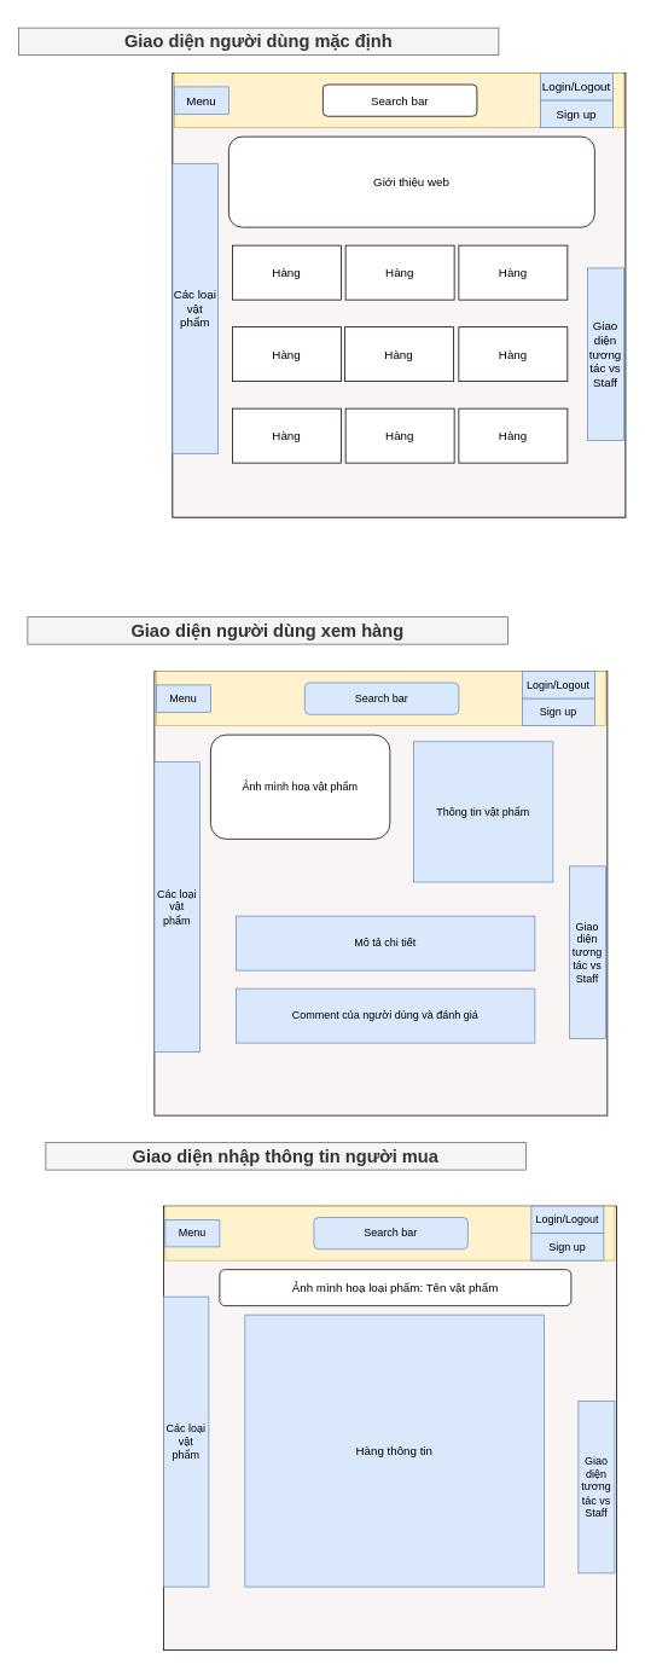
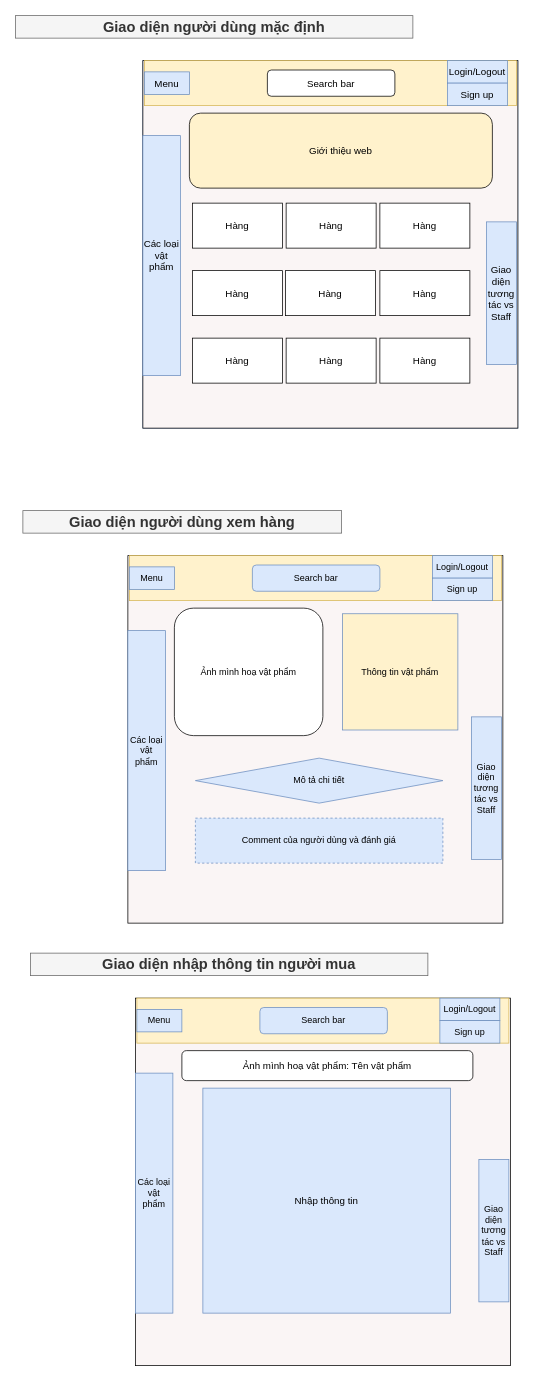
  <mxCell id="0" />
  <mxCell id="1" parent="0" />
  <mxCell id="2" value="" style="group;fillColor=#dae8fc;strokeColor=#6c8ebf;fontSize=13;" parent="1" vertex="1" connectable="0"><mxGeometry x="190" y="80" width="500" height="490" as="geometry" /></mxCell>
  <mxCell id="3" value="" style="rounded=0;whiteSpace=wrap;html=1;fillColor=light-dark(#faf5f5, #ededed);fontSize=13;" parent="2" vertex="1"><mxGeometry width="500" height="490" as="geometry" /></mxCell>
  <mxCell id="4" value="Các loại vật phẩm" style="rounded=0;whiteSpace=wrap;html=1;fillColor=#dae8fc;strokeColor=#6c8ebf;fontSize=13;" parent="2" vertex="1"><mxGeometry y="100" width="50" height="320" as="geometry" /></mxCell>
  <mxCell id="5" value="(fixed)" style="rounded=0;whiteSpace=wrap;html=1;fillColor=#fff2cc;strokeColor=#d6b656;fontSize=13;" parent="2" vertex="1"><mxGeometry x="2" width="496" height="60" as="geometry" /></mxCell>
  <mxCell id="6" value="Menu" style="text;html=1;align=center;verticalAlign=middle;whiteSpace=wrap;rounded=0;fillColor=#dae8fc;strokeColor=#6c8ebf;fontSize=13;" parent="2" vertex="1"><mxGeometry x="2" y="15" width="60" height="30" as="geometry" /></mxCell>
  <mxCell id="7" value="Search bar" style="rounded=1;whiteSpace=wrap;html=1;fontSize=13;" parent="2" vertex="1"><mxGeometry x="166" y="12.5" width="170" height="35" as="geometry" /></mxCell>
  <mxCell id="8" value="Login/Logout" style="text;html=1;align=center;verticalAlign=middle;whiteSpace=wrap;rounded=0;fillColor=#dae8fc;strokeColor=#6c8ebf;fontSize=13;" parent="2" vertex="1"><mxGeometry x="406" width="80" height="30" as="geometry" /></mxCell>
  <mxCell id="9" value="Sign up" style="text;html=1;align=center;verticalAlign=middle;whiteSpace=wrap;rounded=0;fillColor=#dae8fc;strokeColor=#6c8ebf;fontSize=13;" parent="2" vertex="1"><mxGeometry x="406" y="30" width="80" height="30" as="geometry" /></mxCell>
- <mxCell id="10" value="Giới thiệu web" style="rounded=1;whiteSpace=wrap;html=1;fontSize=13;" parent="2" vertex="1"><mxGeometry x="62" y="70" width="404" height="100" as="geometry" /></mxCell>
+ <mxCell id="10" value="Giới thiệu web" style="rounded=1;whiteSpace=wrap;html=1;fontSize=13;fillColor=#fff2cc;" parent="2" vertex="1"><mxGeometry x="62" y="70" width="404" height="100" as="geometry" /></mxCell>
  <mxCell id="11" value="Hàng" style="rounded=0;whiteSpace=wrap;html=1;fontSize=13;" parent="2" vertex="1"><mxGeometry x="66" y="190" width="120" height="60" as="geometry" /></mxCell>
  <mxCell id="12" value="Hàng" style="rounded=0;whiteSpace=wrap;html=1;fontSize=13;" parent="2" vertex="1"><mxGeometry x="191" y="190" width="120" height="60" as="geometry" /></mxCell>
  <mxCell id="13" value="Hàng" style="rounded=0;whiteSpace=wrap;html=1;fontSize=13;" parent="2" vertex="1"><mxGeometry x="316" y="280" width="120" height="60" as="geometry" /></mxCell>
  <mxCell id="14" value="Hàng" style="rounded=0;whiteSpace=wrap;html=1;fontSize=13;" parent="2" vertex="1"><mxGeometry x="190" y="280" width="120" height="60" as="geometry" /></mxCell>
  <mxCell id="15" value="Hàng" style="rounded=0;whiteSpace=wrap;html=1;fontSize=13;" parent="2" vertex="1"><mxGeometry x="316" y="190" width="120" height="60" as="geometry" /></mxCell>
  <mxCell id="16" value="Hàng" style="rounded=0;whiteSpace=wrap;html=1;fontSize=13;" parent="2" vertex="1"><mxGeometry x="66" y="280" width="120" height="60" as="geometry" /></mxCell>
  <mxCell id="17" value="Hàng" style="rounded=0;whiteSpace=wrap;html=1;fontSize=13;" parent="2" vertex="1"><mxGeometry x="66" y="370" width="120" height="60" as="geometry" /></mxCell>
  <mxCell id="18" value="Hàng" style="rounded=0;whiteSpace=wrap;html=1;fontSize=13;" parent="2" vertex="1"><mxGeometry x="316" y="370" width="120" height="60" as="geometry" /></mxCell>
  <mxCell id="19" value="Hàng" style="rounded=0;whiteSpace=wrap;html=1;fontSize=13;" parent="2" vertex="1"><mxGeometry x="191" y="370" width="120" height="60" as="geometry" /></mxCell>
  <mxCell id="20" value="Giao diện tương tác vs Staff" style="rounded=0;whiteSpace=wrap;html=1;fillColor=#dae8fc;strokeColor=#6c8ebf;fontSize=13;" parent="2" vertex="1"><mxGeometry x="458" y="215" width="40" height="190" as="geometry" /></mxCell>
- <mxCell id="21" value="&lt;h2&gt;&lt;font&gt;Giao diện người dùng mặc định&lt;/font&gt;&lt;/h2&gt;" style="text;html=1;align=center;verticalAlign=middle;whiteSpace=wrap;rounded=0;fillColor=#f5f5f5;fontColor=#333333;strokeColor=#666666;fontSize=13;" parent="1" vertex="1"><mxGeometry x="20" y="30" width="530" height="30" as="geometry" /></mxCell>
- <mxCell id="22" value="&lt;h2&gt;&lt;font&gt;Giao diện người dùng xem hàng&lt;/font&gt;&lt;/h2&gt;" style="text;html=1;align=center;verticalAlign=middle;whiteSpace=wrap;rounded=0;fillColor=#f5f5f5;fontColor=#333333;strokeColor=#666666;fontSize=13;" parent="1" vertex="1"><mxGeometry x="30" y="680" width="530" height="30" as="geometry" /></mxCell>
+ <mxCell id="21" value="&lt;h2&gt;&lt;font&gt;Giao diện người dùng mặc định&lt;/font&gt;&lt;/h2&gt;" style="text;html=1;align=center;verticalAlign=middle;whiteSpace=wrap;rounded=0;fillColor=#f5f5f5;fontColor=#333333;strokeColor=#666666;fontSize=13;" parent="1" vertex="1"><mxGeometry x="20" y="20" width="530" height="30" as="geometry" /></mxCell>
+ <mxCell id="22" value="&lt;h2&gt;&lt;font&gt;Giao diện người dùng xem hàng&lt;/font&gt;&lt;/h2&gt;" style="text;html=1;align=center;verticalAlign=middle;whiteSpace=wrap;rounded=0;fillColor=#f5f5f5;fontColor=#333333;strokeColor=#666666;fontSize=13;" parent="1" vertex="1"><mxGeometry x="30" y="680" width="425" height="30" as="geometry" /></mxCell>
  <mxCell id="23" value="" style="group;movable=1;resizable=1;rotatable=1;deletable=1;editable=1;locked=0;connectable=1;fontSize=13;" parent="1" vertex="1" connectable="0"><mxGeometry x="170" y="740" width="500" height="490" as="geometry" /></mxCell>
  <mxCell id="24" value="" style="rounded=0;whiteSpace=wrap;html=1;fillColor=light-dark(#faf5f5, #ededed);movable=1;resizable=1;rotatable=1;deletable=1;editable=1;locked=0;connectable=1;fontSize=13;" parent="23" vertex="1"><mxGeometry width="500" height="490" as="geometry" /></mxCell>
  <mxCell id="25" value="Các loại vật phẩm" style="rounded=0;whiteSpace=wrap;html=1;fillColor=#dae8fc;strokeColor=#6c8ebf;movable=0;resizable=0;rotatable=0;deletable=0;editable=0;locked=1;connectable=0;" parent="23" vertex="1"><mxGeometry y="100" width="50" height="320" as="geometry" /></mxCell>
  <mxCell id="26" value="(fixed)" style="rounded=0;whiteSpace=wrap;html=1;fillColor=#fff2cc;strokeColor=#d6b656;movable=0;resizable=0;rotatable=0;deletable=0;editable=0;locked=1;connectable=0;" parent="23" vertex="1"><mxGeometry x="2" width="496" height="60" as="geometry" /></mxCell>
  <mxCell id="27" value="Menu" style="text;html=1;align=center;verticalAlign=middle;whiteSpace=wrap;rounded=0;fillColor=#dae8fc;strokeColor=#6c8ebf;movable=0;resizable=0;rotatable=0;deletable=0;editable=0;locked=1;connectable=0;" parent="23" vertex="1"><mxGeometry x="2" y="15" width="60" height="30" as="geometry" /></mxCell>
  <mxCell id="28" value="Search bar" style="rounded=1;whiteSpace=wrap;html=1;fillColor=#dae8fc;strokeColor=#6c8ebf;movable=0;resizable=0;rotatable=0;deletable=0;editable=0;locked=1;connectable=0;" parent="23" vertex="1"><mxGeometry x="166" y="12.5" width="170" height="35" as="geometry" /></mxCell>
  <mxCell id="29" value="Login/Logout" style="text;html=1;align=center;verticalAlign=middle;whiteSpace=wrap;rounded=0;fillColor=#dae8fc;strokeColor=#6c8ebf;movable=0;resizable=0;rotatable=0;deletable=0;editable=0;locked=1;connectable=0;" parent="23" vertex="1"><mxGeometry x="406" width="80" height="30" as="geometry" /></mxCell>
  <mxCell id="30" value="Sign up" style="text;html=1;align=center;verticalAlign=middle;whiteSpace=wrap;rounded=0;fillColor=#dae8fc;strokeColor=#6c8ebf;movable=0;resizable=0;rotatable=0;deletable=0;editable=0;locked=1;connectable=0;" parent="23" vertex="1"><mxGeometry x="406" y="30" width="80" height="30" as="geometry" /></mxCell>
- <mxCell id="31" value="Ảnh mình hoạ vật phẩm" style="rounded=1;whiteSpace=wrap;html=1;movable=0;resizable=0;rotatable=0;deletable=0;editable=0;locked=1;connectable=0;" parent="23" vertex="1"><mxGeometry x="62" y="70" width="198" height="115" as="geometry" /></mxCell>
- <mxCell id="32" value="Thông tin vật phẩm" style="rounded=0;whiteSpace=wrap;html=1;fillColor=#dae8fc;strokeColor=#6c8ebf;movable=0;resizable=0;rotatable=0;deletable=0;editable=0;locked=1;connectable=0;" parent="23" vertex="1"><mxGeometry x="286" y="77.5" width="154" height="155" as="geometry" /></mxCell>
- <mxCell id="33" value="Mô tả chi tiết" style="rounded=0;whiteSpace=wrap;html=1;fillColor=#dae8fc;strokeColor=#6c8ebf;movable=0;resizable=0;rotatable=0;deletable=0;editable=0;locked=1;connectable=0;" parent="23" vertex="1"><mxGeometry x="90" y="270" width="330" height="60" as="geometry" /></mxCell>
+ <mxCell id="31" value="Ảnh mình hoạ vật phẩm" style="rounded=1;whiteSpace=wrap;html=1;movable=0;resizable=0;rotatable=0;deletable=0;editable=0;locked=1;connectable=0;" parent="23" vertex="1"><mxGeometry x="62" y="70" width="198" height="170" as="geometry" /></mxCell>
+ <mxCell id="32" value="Thông tin vật phẩm" style="rounded=0;whiteSpace=wrap;html=1;fillColor=#fff2cc;strokeColor=#6c8ebf;movable=0;resizable=0;rotatable=0;deletable=0;editable=0;locked=1;connectable=0;" parent="23" vertex="1"><mxGeometry x="286" y="77.5" width="154" height="155" as="geometry" /></mxCell>
+ <mxCell id="33" value="Mô tả chi tiết" style="rhombus;whiteSpace=wrap;html=1;fillColor=#dae8fc;strokeColor=#6c8ebf;movable=0;resizable=0;rotatable=0;deletable=0;editable=0;locked=1;connectable=0;" parent="23" vertex="1"><mxGeometry x="90" y="270" width="330" height="60" as="geometry" /></mxCell>
  <mxCell id="34" value="Giao diện tương tác vs Staff" style="rounded=0;whiteSpace=wrap;html=1;fillColor=#dae8fc;strokeColor=#6c8ebf;movable=0;resizable=0;rotatable=0;deletable=0;editable=0;locked=1;connectable=0;" parent="23" vertex="1"><mxGeometry x="458" y="215" width="40" height="190" as="geometry" /></mxCell>
- <mxCell id="35" value="Comment của người dùng và đánh giá" style="rounded=0;whiteSpace=wrap;html=1;fillColor=#dae8fc;strokeColor=#6c8ebf;movable=0;resizable=0;rotatable=0;deletable=0;editable=0;locked=1;connectable=0;" parent="23" vertex="1"><mxGeometry x="90" y="350" width="330" height="60" as="geometry" /></mxCell>
- <mxCell id="36" value="&lt;h2&gt;&lt;font&gt;Giao diện nhập thông tin người mua&lt;/font&gt;&lt;/h2&gt;" style="text;html=1;align=center;verticalAlign=middle;whiteSpace=wrap;rounded=0;fillColor=#f5f5f5;fontColor=#333333;strokeColor=#666666;fontSize=13;" vertex="1" parent="1"><mxGeometry x="50" y="1260" width="530" height="30" as="geometry" /></mxCell>
+ <mxCell id="35" value="Comment của người dùng và đánh giá" style="rounded=0;whiteSpace=wrap;html=1;fillColor=#dae8fc;strokeColor=#6c8ebf;movable=0;resizable=0;rotatable=0;deletable=0;editable=0;locked=1;connectable=0;dashed=1;" parent="23" vertex="1"><mxGeometry x="90" y="350" width="330" height="60" as="geometry" /></mxCell>
+ <mxCell id="36" value="&lt;h2&gt;&lt;font&gt;Giao diện nhập thông tin người mua&lt;/font&gt;&lt;/h2&gt;" style="text;html=1;align=center;verticalAlign=middle;whiteSpace=wrap;rounded=0;fillColor=#f5f5f5;fontColor=#333333;strokeColor=#666666;fontSize=13;" vertex="1" parent="1"><mxGeometry x="40" y="1270" width="530" height="30" as="geometry" /></mxCell>
  <mxCell id="37" value="" style="group;movable=1;resizable=1;rotatable=1;deletable=1;editable=1;locked=0;connectable=1;fontSize=13;" vertex="1" connectable="0" parent="1"><mxGeometry x="180" y="1330" width="500" height="490" as="geometry" /></mxCell>
  <mxCell id="38" value="" style="rounded=0;whiteSpace=wrap;html=1;fillColor=light-dark(#faf5f5, #ededed);movable=1;resizable=1;rotatable=1;deletable=1;editable=1;locked=0;connectable=1;fontSize=13;" vertex="1" parent="37"><mxGeometry width="500" height="490" as="geometry" /></mxCell>
  <mxCell id="39" value="Các loại vật phẩm" style="rounded=0;whiteSpace=wrap;html=1;fillColor=#dae8fc;strokeColor=#6c8ebf;movable=0;resizable=0;rotatable=0;deletable=0;editable=0;locked=1;connectable=0;" vertex="1" parent="37"><mxGeometry y="100" width="50" height="320" as="geometry" /></mxCell>
  <mxCell id="40" value="(fixed)" style="rounded=0;whiteSpace=wrap;html=1;fillColor=#fff2cc;strokeColor=#d6b656;movable=0;resizable=0;rotatable=0;deletable=0;editable=0;locked=1;connectable=0;" vertex="1" parent="37"><mxGeometry x="2" width="496" height="60" as="geometry" /></mxCell>
  <mxCell id="41" value="Menu" style="text;html=1;align=center;verticalAlign=middle;whiteSpace=wrap;rounded=0;fillColor=#dae8fc;strokeColor=#6c8ebf;movable=0;resizable=0;rotatable=0;deletable=0;editable=0;locked=1;connectable=0;" vertex="1" parent="37"><mxGeometry x="2" y="15" width="60" height="30" as="geometry" /></mxCell>
  <mxCell id="42" value="Search bar" style="rounded=1;whiteSpace=wrap;html=1;fillColor=#dae8fc;strokeColor=#6c8ebf;movable=0;resizable=0;rotatable=0;deletable=0;editable=0;locked=1;connectable=0;" vertex="1" parent="37"><mxGeometry x="166" y="12.5" width="170" height="35" as="geometry" /></mxCell>
  <mxCell id="43" value="Login/Logout" style="text;html=1;align=center;verticalAlign=middle;whiteSpace=wrap;rounded=0;fillColor=#dae8fc;strokeColor=#6c8ebf;movable=0;resizable=0;rotatable=0;deletable=0;editable=0;locked=1;connectable=0;" vertex="1" parent="37"><mxGeometry x="406" width="80" height="30" as="geometry" /></mxCell>
  <mxCell id="44" value="Sign up" style="text;html=1;align=center;verticalAlign=middle;whiteSpace=wrap;rounded=0;fillColor=#dae8fc;strokeColor=#6c8ebf;movable=0;resizable=0;rotatable=0;deletable=0;editable=0;locked=1;connectable=0;" vertex="1" parent="37"><mxGeometry x="406" y="30" width="80" height="30" as="geometry" /></mxCell>
- <mxCell id="45" value="Ảnh mình hoạ loại phẩm: Tên vật phẩm" style="rounded=1;whiteSpace=wrap;html=1;movable=1;resizable=1;rotatable=1;deletable=1;editable=1;locked=0;connectable=1;fontSize=13;" vertex="1" parent="37"><mxGeometry x="62" y="70" width="388" height="40" as="geometry" /></mxCell>
- <mxCell id="46" value="Hàng thông tin" style="rounded=0;whiteSpace=wrap;html=1;fillColor=#dae8fc;strokeColor=#6c8ebf;movable=1;resizable=1;rotatable=1;deletable=1;editable=1;locked=0;connectable=1;fontSize=13;" vertex="1" parent="37"><mxGeometry x="90" y="120" width="330" height="300" as="geometry" /></mxCell>
+ <mxCell id="45" value="Ảnh mình hoạ vật phẩm: Tên vật phẩm" style="rounded=1;whiteSpace=wrap;html=1;movable=1;resizable=1;rotatable=1;deletable=1;editable=1;locked=0;connectable=1;fontSize=13;" vertex="1" parent="37"><mxGeometry x="62" y="70" width="388" height="40" as="geometry" /></mxCell>
+ <mxCell id="46" value="Nhập thông tin" style="rounded=0;whiteSpace=wrap;html=1;fillColor=#dae8fc;strokeColor=#6c8ebf;movable=1;resizable=1;rotatable=1;deletable=1;editable=1;locked=0;connectable=1;fontSize=13;" vertex="1" parent="37"><mxGeometry x="90" y="120" width="330" height="300" as="geometry" /></mxCell>
  <mxCell id="47" value="Giao diện tương tác vs Staff" style="rounded=0;whiteSpace=wrap;html=1;fillColor=#dae8fc;strokeColor=#6c8ebf;movable=0;resizable=0;rotatable=0;deletable=0;editable=0;locked=1;connectable=0;" vertex="1" parent="37"><mxGeometry x="458" y="215" width="40" height="190" as="geometry" /></mxCell>
